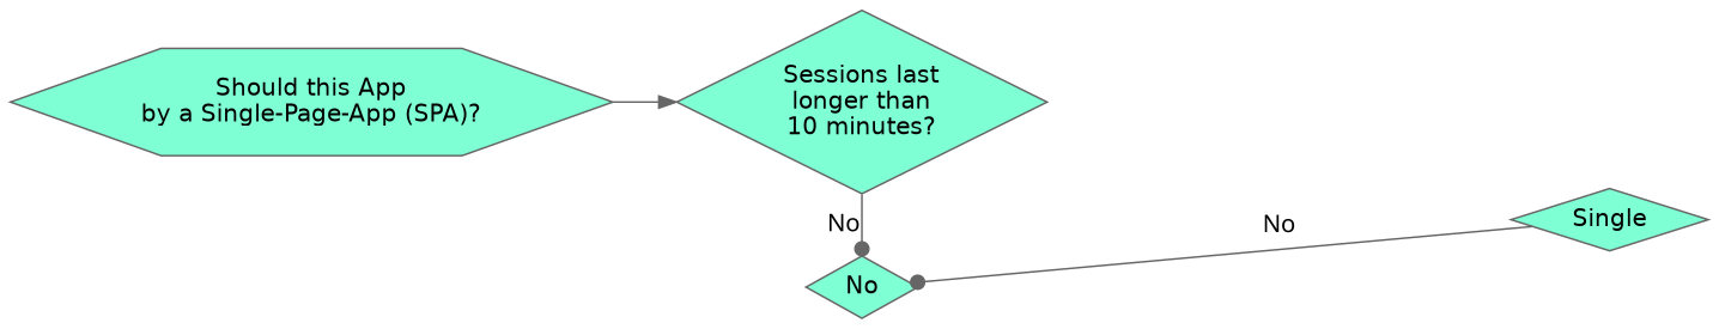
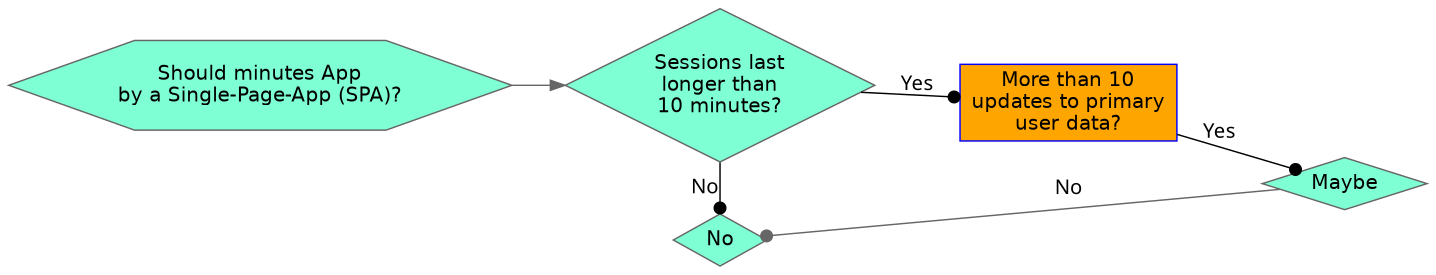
  digraph {
    rankdir=LR
    node [color=gray40 fillcolor=aquamarine fontname=Helvetica shape=diamond style=filled]
    edge [arrowhead=dot color=gray40 fontname=Baskerville]
    n1 [label="Sessions last\nlonger than\n10 minutes?\n"]
    No
-   n4 [label="Should this App\nby a Single-Page-App (SPA)?" shape=hexagon]
-   Maybe [label=Single]
+   n3 [color=blue fillcolor=orange label="More than 10\nupdates to primary\nuser data?" shape=box]
+   n4 [label="Should minutes App\nby a Single-Page-App (SPA)?" shape=hexagon]
+   Maybe
    subgraph sub_1 {
      rank=same
      n1
      No
    }
-   n1 -> No [label=No]
+   n1 -> No [color=black label=No]
+   n1 -> n3 [color=black label=Yes]
+   n3 -> Maybe [color=black label=Yes]
    n4 -> n1 [arrowhead=normal]
    Maybe -> No [label=No]
  }
